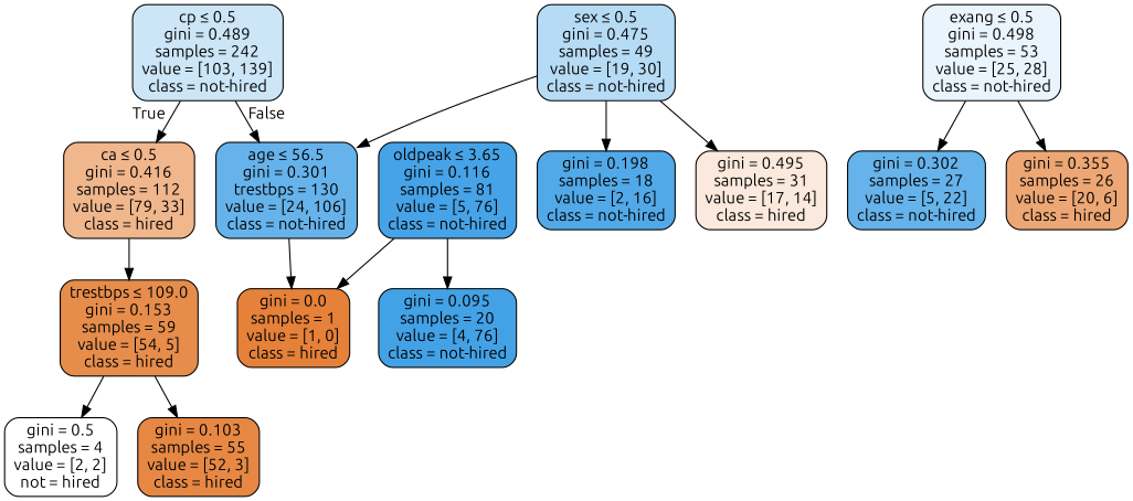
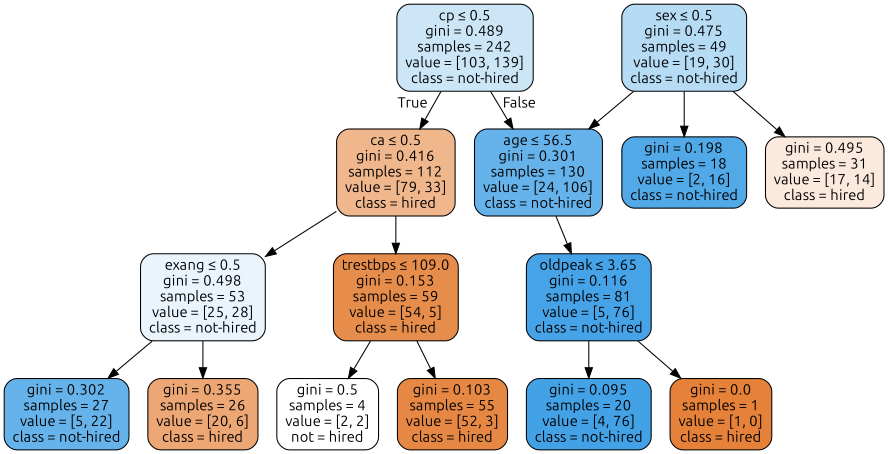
  digraph {
    fontname=Ubuntu
    node [color=black fillcolor="#66b3eb" fontname=Ubuntu shape=box style="filled, rounded"]
    edge [fontname=Ubuntu]
    n1 [fillcolor="#cce6f8" label=<cp &le; 0.5<br/>gini = 0.489<br/>samples = 242<br/>value = [103, 139]<br/>class = not-hired>]
    n2 [fillcolor="#f0b68c" label=<ca &le; 0.5<br/>gini = 0.416<br/>samples = 112<br/>value = [79, 33]<br/>class = hired>]
-   n3 [label=<age &le; 56.5<br/>gini = 0.301<br/>trestbps = 130<br/>value = [24, 106]<br/>class = not-hired>]
+   n3 [label=<age &le; 56.5<br/>gini = 0.301<br/>samples = 130<br/>value = [24, 106]<br/>class = not-hired>]
    n4 [fillcolor="#eaf4fc" label=<exang &le; 0.5<br/>gini = 0.498<br/>samples = 53<br/>value = [25, 28]<br/>class = not-hired>]
    n5 [fillcolor="#e78d4b" label=<trestbps &le; 109.0<br/>gini = 0.153<br/>samples = 59<br/>value = [54, 5]<br/>class = hired>]
    n6 [fillcolor="#46a3e7" label=<oldpeak &le; 3.65<br/>gini = 0.116<br/>samples = 81<br/>value = [5, 76]<br/>class = not-hired>]
    n7 [label=<gini = 0.302<br/>samples = 27<br/>value = [5, 22]<br/>class = not-hired>]
    n8 [fillcolor="#eda774" label=<gini = 0.355<br/>samples = 26<br/>value = [20, 6]<br/>class = hired>]
    n9 [fillcolor="#ffffff" label=<gini = 0.5<br/>samples = 4<br/>value = [2, 2]<br/>not = hired>]
    n10 [fillcolor="#e68844" label=<gini = 0.103<br/>samples = 55<br/>value = [52, 3]<br/>class = hired>]
    n11 [fillcolor="#43a2e6" label=<gini = 0.095<br/>samples = 20<br/>value = [4, 76]<br/>class = not-hired>]
    n12 [fillcolor="#e58139" label=<gini = 0.0<br/>samples = 1<br/>value = [1, 0]<br/>class = hired>]
    n13 [fillcolor="#b6dbf5" label=<sex &le; 0.5<br/>gini = 0.475<br/>samples = 49<br/>value = [19, 30]<br/>class = not-hired>]
    n14 [fillcolor="#52a9e8" label=<gini = 0.198<br/>samples = 18<br/>value = [2, 16]<br/>class = not-hired>]
    n15 [fillcolor="#fae9dc" label=<gini = 0.495<br/>samples = 31<br/>value = [17, 14]<br/>class = hired>]
    n1 -> n2 [headlabel=True labelangle=45 labeldistance=2.5]
    n1 -> n3 [headlabel=False labelangle=-45 labeldistance=2.5]
+   n2 -> n4
    n2 -> n5
-   n3 -> n12
+   n3 -> n6
    n4 -> n7
    n4 -> n8
    n5 -> n9
    n5 -> n10
    n6 -> n11
    n6 -> n12
    n13 -> n3
    n13 -> n14
    n13 -> n15
  }
